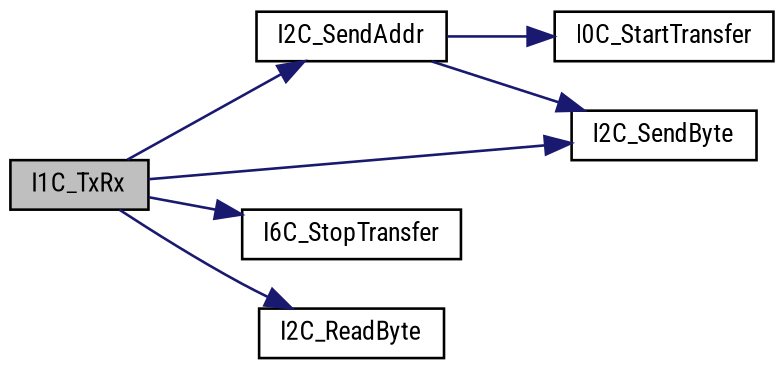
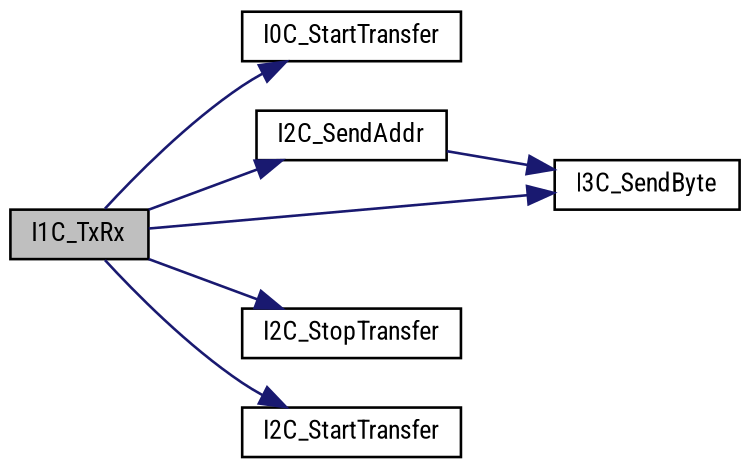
  digraph {
    fontname="Roboto Condensed"
    rankdir=LR
    node [color=black fillcolor=white fontname="Roboto Condensed" fontsize=10 shape=record style=filled]
    edge [color=midnightblue fontname="Roboto Condensed" fontsize=10 labelfontname=Helvetica labelfontsize=10 style=solid]
    n1 [fillcolor=grey75 fontcolor=black height=0.2 label=I1C_TxRx width=0.4]
    n2 [height=0.2 label=I0C_StartTransfer width=0.4]
    n3 [height=0.2 label=I2C_SendAddr width=0.4]
-   n4 [height=0.2 label=I2C_SendByte width=0.4]
-   n5 [height=0.2 label=I6C_StopTransfer width=0.4]
-   n6 [height=0.2 label=I2C_ReadByte width=0.4]
-   n3 -> n2
+   n4 [height=0.2 label=I3C_SendByte width=0.4]
+   n5 [height=0.2 label=I2C_StopTransfer width=0.4]
+   n6 [height=0.2 label=I2C_StartTransfer width=0.4]
+   n1 -> n2
    n1 -> n3
    n1 -> n4
    n1 -> n5
    n1 -> n6
    n3 -> n4
  }
